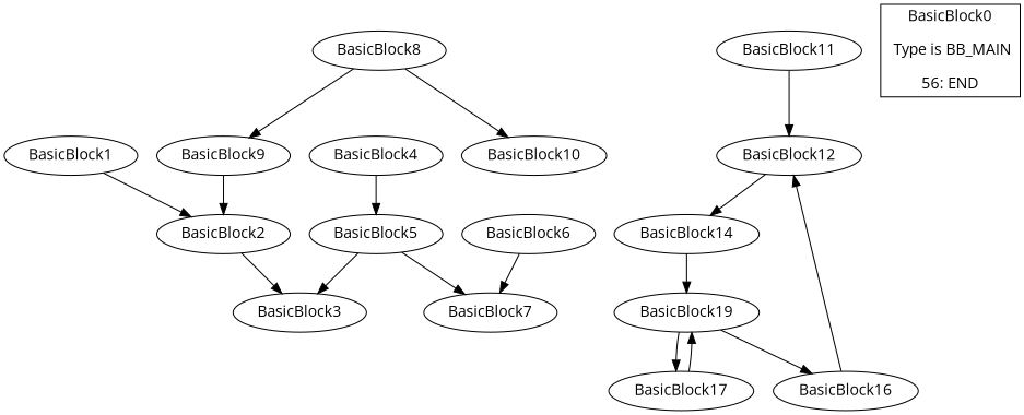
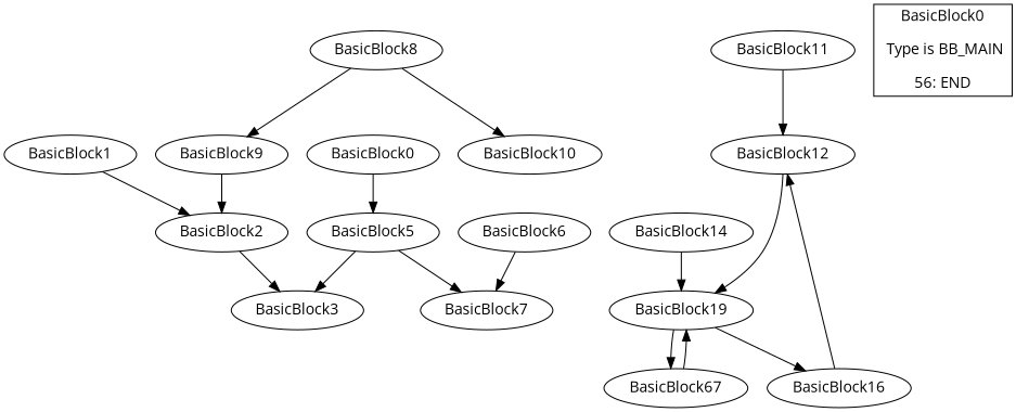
  digraph {
    fontname="Open Sans"
    node [fontname="Open Sans"]
    edge [fontname="Open Sans"]
    BasicBlock1
    BasicBlock2
    BasicBlock3
-   BasicBlock4
+   BasicBlock4 [label=BasicBlock0]
    BasicBlock5
    BasicBlock7
    BasicBlock6
    BasicBlock8
    BasicBlock9
    BasicBlock10
    BasicBlock11
    BasicBlock12
    BasicBlock14
    n14 [label=BasicBlock19]
    BasicBlock16
-   BasicBlock17
+   BasicBlock17 [label=BasicBlock67]
    n17 [label="BasicBlock0\n\n Type is BB_MAIN\n\n56: END\n" shape=box]
    BasicBlock1 -> BasicBlock2
    BasicBlock2 -> BasicBlock3
    BasicBlock4 -> BasicBlock5
    BasicBlock5 -> BasicBlock3
    BasicBlock5 -> BasicBlock7
    BasicBlock6 -> BasicBlock7
    BasicBlock8 -> BasicBlock9
    BasicBlock8 -> BasicBlock10
    BasicBlock9 -> BasicBlock2
    BasicBlock11 -> BasicBlock12
-   BasicBlock12 -> BasicBlock14
+   BasicBlock12 -> n14
    BasicBlock14 -> n14
    n14 -> BasicBlock16
    n14 -> BasicBlock17
    BasicBlock16 -> BasicBlock12
    BasicBlock17 -> n14
  }
